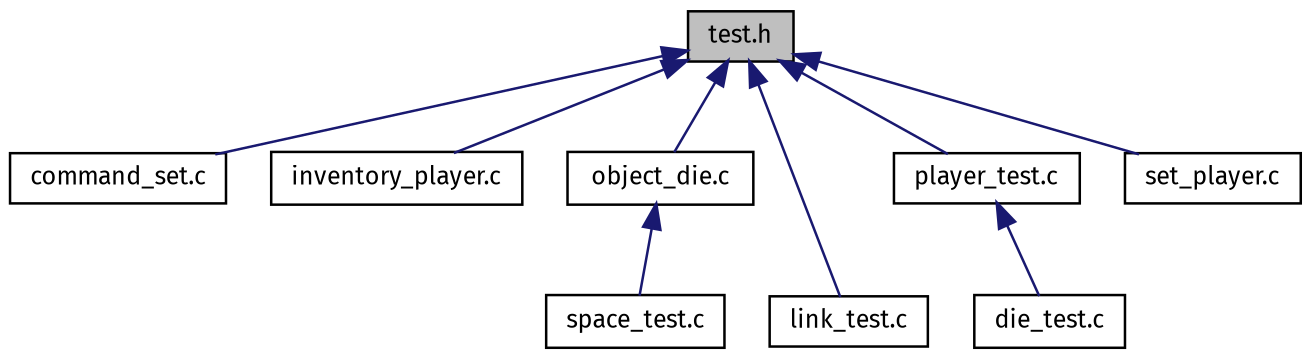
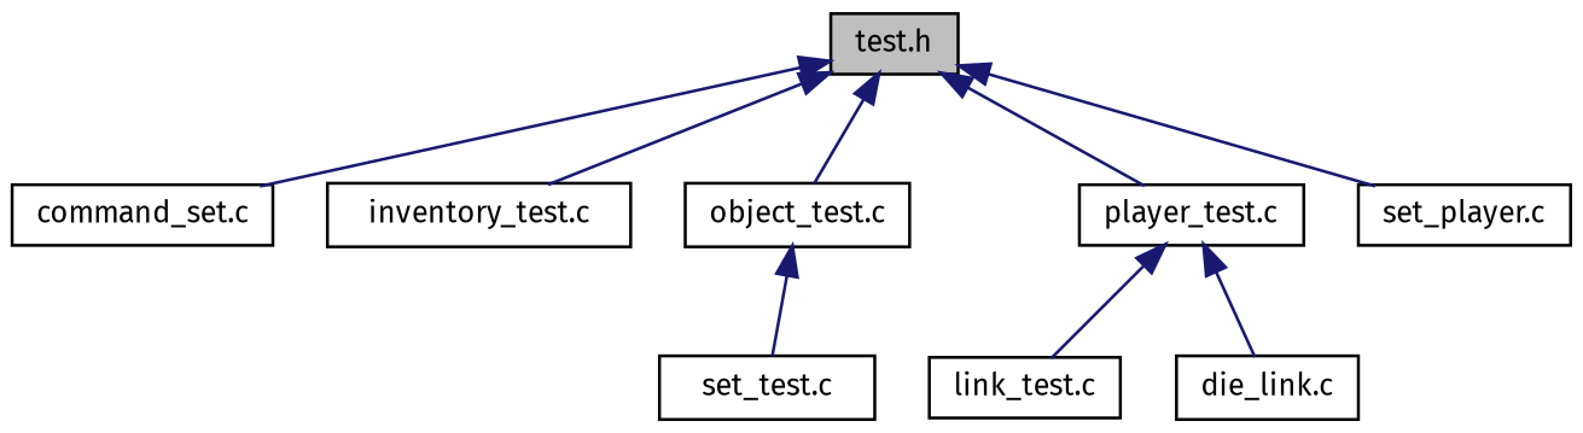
  digraph {
    fontname="Fira Sans"
    node [color=black fillcolor=white fontname="Fira Sans" fontsize=10 shape=record style=filled]
    edge [color=midnightblue dir=back fontname="Fira Sans" fontsize=10 labelfontname=Helvetica labelfontsize=10 style=solid]
    n1 [fillcolor=grey75 fontcolor=black height=0.2 label="test.h" width=0.4]
    n2 [height=0.2 label="command_set.c" width=0.4]
-   n3 [height=0.2 label="inventory_player.c" width=0.4]
+   n3 [height=0.2 label="inventory_test.c" width=0.4]
    n4 [height=0.2 label="link_test.c" width=0.4]
-   n5 [height=0.2 label="object_die.c" width=0.4]
+   n5 [height=0.2 label="object_test.c" width=0.4]
    n6 [height=0.2 label="player_test.c" width=0.4]
    n7 [height=0.2 label="set_player.c" width=0.4]
-   n8 [height=0.2 label="die_test.c" width=0.4]
-   n9 [height=0.2 label="space_test.c" width=0.4]
+   n8 [height=0.2 label="die_link.c" width=0.4]
+   n9 [height=0.2 label="set_test.c" width=0.4]
    n1 -> n2
    n1 -> n3
-   n1 -> n4
+   n6 -> n4
    n1 -> n5
    n1 -> n6
    n1 -> n7
    n5 -> n9
    n6 -> n8
  }
